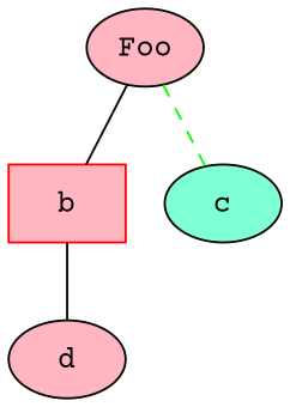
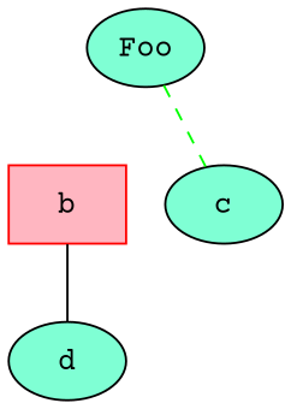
  graph {
    fontname="Courier Prime"
    node [fillcolor=lightpink fontname="Courier Prime" style=filled]
    edge [fontname="Courier Prime" style=solid]
-   n1 [label=Foo]
+   n1 [fillcolor=aquamarine label=Foo]
    b [color=red shape=box]
    c [fillcolor=aquamarine]
-   d
-   n1 -- b
+   d [fillcolor=aquamarine]
    n1 -- c [color=green style=dashed]
    b -- d
  }
